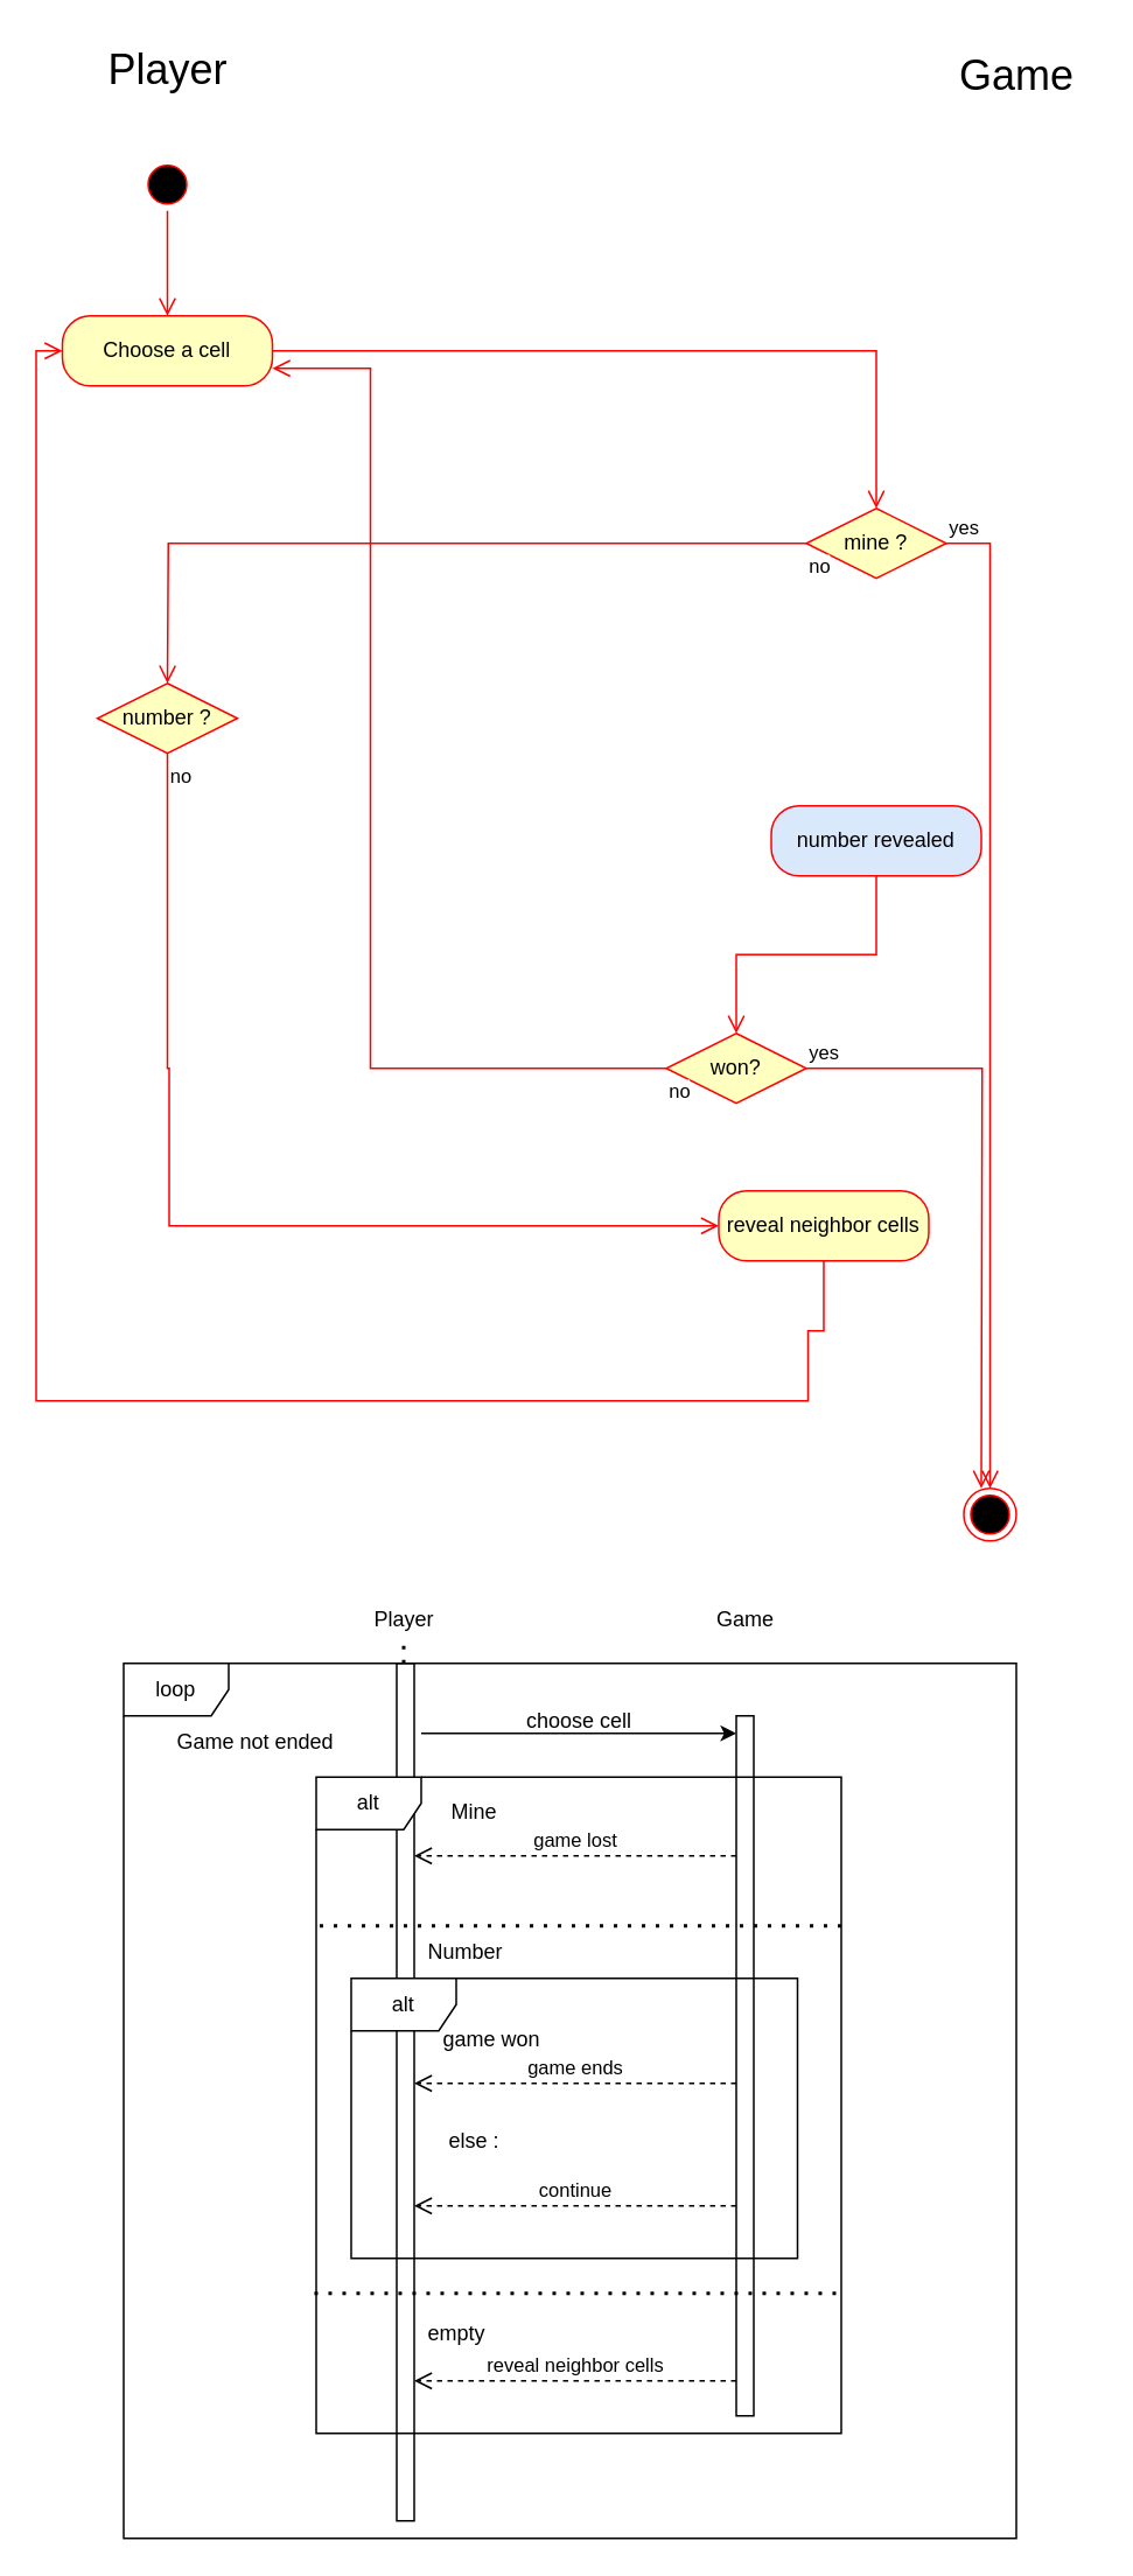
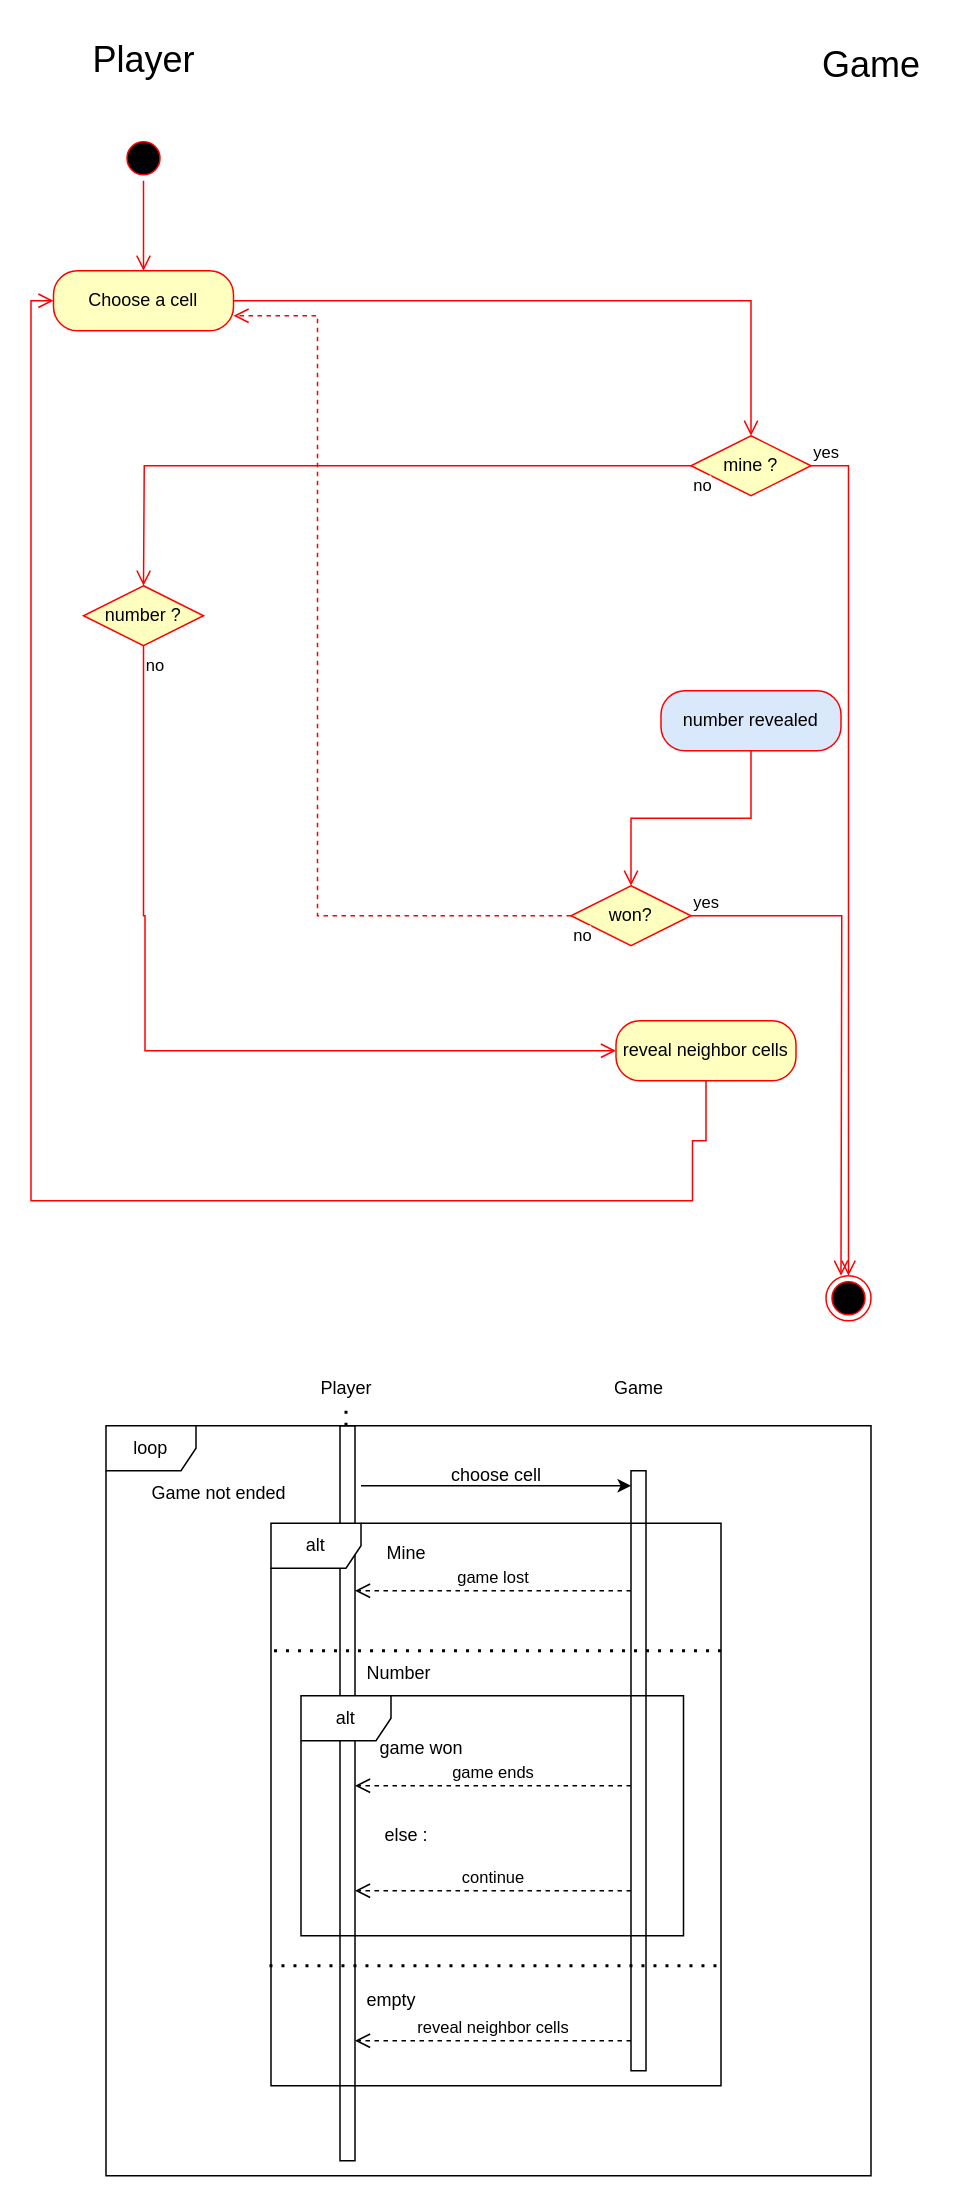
  <mxCell id="0" />
  <mxCell id="1" parent="0" />
  <mxCell id="2" value="" style="ellipse;html=1;shape=startState;fillColor=#000000;strokeColor=#ff0000;" vertex="1" parent="1"><mxGeometry x="80" y="90" width="30" height="30" as="geometry" /></mxCell>
  <mxCell id="3" value="" style="edgeStyle=orthogonalEdgeStyle;html=1;verticalAlign=bottom;endArrow=open;endSize=8;strokeColor=#ff0000;rounded=0;" edge="1" source="2" parent="1"><mxGeometry relative="1" as="geometry"><mxPoint x="95" y="180" as="targetPoint" /></mxGeometry></mxCell>
  <mxCell id="4" value="&lt;font style=&quot;font-size: 24px;&quot;&gt;Player&lt;/font&gt;" style="text;html=1;align=center;verticalAlign=middle;resizable=0;points=[];autosize=1;strokeColor=none;fillColor=none;" vertex="1" parent="1"><mxGeometry x="50" y="20" width="90" height="40" as="geometry" /></mxCell>
  <mxCell id="5" value="&lt;font style=&quot;font-size: 24px;&quot;&gt;Game&lt;/font&gt;" style="text;html=1;align=center;verticalAlign=middle;resizable=0;points=[];autosize=1;strokeColor=none;fillColor=none;" vertex="1" parent="1"><mxGeometry x="535" y="23" width="90" height="40" as="geometry" /></mxCell>
  <mxCell id="6" value="Choose a cell" style="rounded=1;whiteSpace=wrap;html=1;arcSize=40;fontColor=#000000;fillColor=#ffffc0;strokeColor=#ff0000;" vertex="1" parent="1"><mxGeometry x="35" y="180" width="120" height="40" as="geometry" /></mxCell>
  <mxCell id="7" value="" style="edgeStyle=orthogonalEdgeStyle;html=1;verticalAlign=bottom;endArrow=open;endSize=8;strokeColor=#ff0000;rounded=0;" edge="1" source="6" parent="1" target="8"><mxGeometry relative="1" as="geometry"><mxPoint x="95" y="280" as="targetPoint" /></mxGeometry></mxCell>
  <mxCell id="8" value="mine ?" style="rhombus;whiteSpace=wrap;html=1;fontColor=#000000;fillColor=#ffffc0;strokeColor=#ff0000;" vertex="1" parent="1"><mxGeometry x="460" y="290" width="80" height="40" as="geometry" /></mxCell>
  <mxCell id="9" value="yes" style="edgeStyle=orthogonalEdgeStyle;html=1;align=left;verticalAlign=bottom;endArrow=open;endSize=8;strokeColor=#ff0000;rounded=0;entryX=0.5;entryY=0;entryDx=0;entryDy=0;" edge="1" source="8" parent="1" target="20"><mxGeometry x="-1" relative="1" as="geometry"><mxPoint x="580" y="850" as="targetPoint" /></mxGeometry></mxCell>
  <mxCell id="10" value="no" style="edgeStyle=orthogonalEdgeStyle;html=1;align=left;verticalAlign=top;endArrow=open;endSize=8;strokeColor=#ff0000;rounded=0;" edge="1" source="8" parent="1"><mxGeometry x="-1" relative="1" as="geometry"><mxPoint x="95" y="390" as="targetPoint" /></mxGeometry></mxCell>
  <mxCell id="11" value="number ?" style="rhombus;whiteSpace=wrap;html=1;fontColor=#000000;fillColor=#ffffc0;strokeColor=#ff0000;" vertex="1" parent="1"><mxGeometry x="55" y="390" width="80" height="40" as="geometry" /></mxCell>
  <mxCell id="12" value="no" style="edgeStyle=orthogonalEdgeStyle;html=1;align=left;verticalAlign=top;endArrow=open;endSize=8;strokeColor=#ff0000;rounded=0;" edge="1" source="11" parent="1"><mxGeometry x="-1" relative="1" as="geometry"><mxPoint x="410" y="700" as="targetPoint" /><Array as="points"><mxPoint x="95" y="610" /><mxPoint x="96" y="610" /></Array></mxGeometry></mxCell>
  <mxCell id="13" value="number revealed" style="rounded=1;whiteSpace=wrap;html=1;arcSize=40;fontColor=#000000;fillColor=#dae8fc;strokeColor=#ff0000;" vertex="1" parent="1"><mxGeometry x="440" y="460" width="120" height="40" as="geometry" /></mxCell>
  <mxCell id="14" value="" style="edgeStyle=orthogonalEdgeStyle;html=1;verticalAlign=bottom;endArrow=open;endSize=8;strokeColor=#ff0000;rounded=0;entryX=0.5;entryY=0;entryDx=0;entryDy=0;" edge="1" source="13" parent="1" target="15"><mxGeometry relative="1" as="geometry"><mxPoint x="500" y="570" as="targetPoint" /></mxGeometry></mxCell>
  <mxCell id="15" value="won?" style="rhombus;whiteSpace=wrap;html=1;fontColor=#000000;fillColor=#ffffc0;strokeColor=#ff0000;" vertex="1" parent="1"><mxGeometry x="380" y="590" width="80" height="40" as="geometry" /></mxCell>
  <mxCell id="16" value="yes" style="edgeStyle=orthogonalEdgeStyle;html=1;align=left;verticalAlign=bottom;endArrow=open;endSize=8;strokeColor=#ff0000;rounded=0;" edge="1" source="15" parent="1"><mxGeometry x="-1" relative="1" as="geometry"><mxPoint x="560" y="850" as="targetPoint" /></mxGeometry></mxCell>
- <mxCell id="17" value="no" style="edgeStyle=orthogonalEdgeStyle;html=1;align=left;verticalAlign=top;endArrow=open;endSize=8;strokeColor=#ff0000;rounded=0;entryX=1;entryY=0.75;entryDx=0;entryDy=0;" edge="1" source="15" parent="1" target="6"><mxGeometry x="-1" relative="1" as="geometry"><mxPoint x="210" y="220" as="targetPoint" /><Array as="points"><mxPoint x="211" y="610" /><mxPoint x="211" y="210" /></Array></mxGeometry></mxCell>
+ <mxCell id="17" value="no" style="edgeStyle=orthogonalEdgeStyle;html=1;align=left;verticalAlign=top;endArrow=open;endSize=8;strokeColor=#ff0000;rounded=0;entryX=1;entryY=0.75;entryDx=0;entryDy=0;dashed=1;" edge="1" source="15" parent="1" target="6"><mxGeometry x="-1" relative="1" as="geometry"><mxPoint x="210" y="220" as="targetPoint" /><Array as="points"><mxPoint x="211" y="610" /><mxPoint x="211" y="210" /></Array></mxGeometry></mxCell>
  <mxCell id="18" value="reveal neighbor cells" style="rounded=1;whiteSpace=wrap;html=1;arcSize=40;fontColor=#000000;fillColor=#ffffc0;strokeColor=#ff0000;" vertex="1" parent="1"><mxGeometry x="410" y="680" width="120" height="40" as="geometry" /></mxCell>
  <mxCell id="19" value="" style="edgeStyle=orthogonalEdgeStyle;html=1;verticalAlign=bottom;endArrow=open;endSize=8;strokeColor=#ff0000;rounded=0;entryX=0;entryY=0.5;entryDx=0;entryDy=0;" edge="1" source="18" parent="1" target="6"><mxGeometry relative="1" as="geometry"><mxPoint x="10" y="350" as="targetPoint" /><Array as="points"><mxPoint x="470" y="760" /><mxPoint x="461" y="760" /><mxPoint x="461" y="800" /><mxPoint x="20" y="800" /><mxPoint x="20" y="200" /></Array></mxGeometry></mxCell>
  <mxCell id="20" value="" style="ellipse;html=1;shape=endState;fillColor=#000000;strokeColor=#ff0000;" vertex="1" parent="1"><mxGeometry x="550" y="850" width="30" height="30" as="geometry" /></mxCell>
  <mxCell id="21" value="" style="endArrow=none;dashed=1;html=1;dashPattern=1 3;strokeWidth=2;rounded=0;" edge="1" parent="1" source="24"><mxGeometry width="50" height="50" relative="1" as="geometry"><mxPoint x="230" y="1300" as="sourcePoint" /><mxPoint x="230" y="940" as="targetPoint" /></mxGeometry></mxCell>
  <mxCell id="22" value="Player" style="text;html=1;align=center;verticalAlign=middle;resizable=0;points=[];autosize=1;strokeColor=none;fillColor=none;" vertex="1" parent="1"><mxGeometry x="200" y="910" width="60" height="30" as="geometry" /></mxCell>
  <mxCell id="23" value="" style="endArrow=none;dashed=1;html=1;dashPattern=1 3;strokeWidth=2;rounded=0;" edge="1" parent="1" target="24"><mxGeometry width="50" height="50" relative="1" as="geometry"><mxPoint x="230" y="1300" as="sourcePoint" /><mxPoint x="230" y="940" as="targetPoint" /></mxGeometry></mxCell>
  <mxCell id="24" value="" style="html=1;points=[[0,0,0,0,5],[0,1,0,0,-5],[1,0,0,0,5],[1,1,0,0,-5]];perimeter=orthogonalPerimeter;outlineConnect=0;targetShapes=umlLifeline;portConstraint=eastwest;newEdgeStyle={&quot;curved&quot;:0,&quot;rounded&quot;:0};" vertex="1" parent="1"><mxGeometry x="226" y="950" width="10" height="490" as="geometry" /></mxCell>
  <mxCell id="25" value="" style="html=1;points=[[0,0,0,0,5],[0,1,0,0,-5],[1,0,0,0,5],[1,1,0,0,-5]];perimeter=orthogonalPerimeter;outlineConnect=0;targetShapes=umlLifeline;portConstraint=eastwest;newEdgeStyle={&quot;curved&quot;:0,&quot;rounded&quot;:0};" vertex="1" parent="1"><mxGeometry x="420" y="980" width="10" height="400" as="geometry" /></mxCell>
  <mxCell id="26" value="Game" style="text;html=1;align=center;verticalAlign=middle;resizable=0;points=[];autosize=1;strokeColor=none;fillColor=none;" vertex="1" parent="1"><mxGeometry x="395" y="910" width="60" height="30" as="geometry" /></mxCell>
  <mxCell id="27" value="" style="endArrow=classic;html=1;rounded=0;" edge="1" parent="1" target="25"><mxGeometry width="50" height="50" relative="1" as="geometry"><mxPoint x="240" y="990" as="sourcePoint" /><mxPoint x="290" y="940" as="targetPoint" /></mxGeometry></mxCell>
  <mxCell id="28" value="alt" style="shape=umlFrame;whiteSpace=wrap;html=1;pointerEvents=0;" vertex="1" parent="1"><mxGeometry x="180" y="1015" width="300" height="375" as="geometry" /></mxCell>
  <mxCell id="29" value="choose cell" style="text;html=1;align=center;verticalAlign=middle;resizable=0;points=[];autosize=1;strokeColor=none;fillColor=none;" vertex="1" parent="1"><mxGeometry x="290" y="968" width="80" height="30" as="geometry" /></mxCell>
  <mxCell id="30" value="Mine" style="text;html=1;align=center;verticalAlign=middle;resizable=0;points=[];autosize=1;strokeColor=none;fillColor=none;" vertex="1" parent="1"><mxGeometry x="245" y="1020" width="50" height="30" as="geometry" /></mxCell>
  <mxCell id="31" value="game lost" style="html=1;verticalAlign=bottom;endArrow=open;dashed=1;endSize=8;curved=0;rounded=0;" edge="1" parent="1" target="24"><mxGeometry relative="1" as="geometry"><mxPoint x="420" y="1060" as="sourcePoint" /><mxPoint x="340" y="1060" as="targetPoint" /></mxGeometry></mxCell>
  <mxCell id="32" value="" style="endArrow=none;dashed=1;html=1;dashPattern=1 3;strokeWidth=2;rounded=0;entryX=1.016;entryY=0.46;entryDx=0;entryDy=0;entryPerimeter=0;" edge="1" parent="1"><mxGeometry width="50" height="50" relative="1" as="geometry"><mxPoint x="182" y="1100" as="sourcePoint" /><mxPoint x="484.05" y="1100" as="targetPoint" /></mxGeometry></mxCell>
  <mxCell id="33" value="Number" style="text;html=1;align=center;verticalAlign=middle;resizable=0;points=[];autosize=1;strokeColor=none;fillColor=none;" vertex="1" parent="1"><mxGeometry x="230" y="1100" width="70" height="30" as="geometry" /></mxCell>
  <mxCell id="34" value="alt" style="shape=umlFrame;whiteSpace=wrap;html=1;pointerEvents=0;" vertex="1" parent="1"><mxGeometry x="200" y="1130" width="255" height="160" as="geometry" /></mxCell>
  <mxCell id="35" value="game won" style="text;html=1;align=center;verticalAlign=middle;resizable=0;points=[];autosize=1;strokeColor=none;fillColor=none;" vertex="1" parent="1"><mxGeometry x="240" y="1150" width="80" height="30" as="geometry" /></mxCell>
  <mxCell id="36" value="game ends" style="html=1;verticalAlign=bottom;endArrow=open;dashed=1;endSize=8;curved=0;rounded=0;" edge="1" parent="1" target="24"><mxGeometry relative="1" as="geometry"><mxPoint x="420" y="1190" as="sourcePoint" /><mxPoint x="340" y="1190" as="targetPoint" /></mxGeometry></mxCell>
  <mxCell id="37" value="else :" style="text;html=1;align=center;verticalAlign=middle;resizable=0;points=[];autosize=1;strokeColor=none;fillColor=none;" vertex="1" parent="1"><mxGeometry x="245" y="1208" width="50" height="30" as="geometry" /></mxCell>
  <mxCell id="38" value="continue" style="html=1;verticalAlign=bottom;endArrow=open;dashed=1;endSize=8;curved=0;rounded=0;" edge="1" parent="1" target="24"><mxGeometry relative="1" as="geometry"><mxPoint x="420" y="1260" as="sourcePoint" /><mxPoint x="340" y="1260" as="targetPoint" /></mxGeometry></mxCell>
  <mxCell id="39" value="empty" style="text;html=1;align=center;verticalAlign=middle;resizable=0;points=[];autosize=1;strokeColor=none;fillColor=none;" vertex="1" parent="1"><mxGeometry x="230" y="1318" width="60" height="30" as="geometry" /></mxCell>
  <mxCell id="40" value="" style="endArrow=none;dashed=1;html=1;dashPattern=1 3;strokeWidth=2;rounded=0;entryX=1.016;entryY=0.46;entryDx=0;entryDy=0;entryPerimeter=0;" edge="1" parent="1"><mxGeometry width="50" height="50" relative="1" as="geometry"><mxPoint x="178.98" y="1310" as="sourcePoint" /><mxPoint x="481.03" y="1310" as="targetPoint" /></mxGeometry></mxCell>
  <mxCell id="41" value="reveal neighbor cells" style="html=1;verticalAlign=bottom;endArrow=open;dashed=1;endSize=8;curved=0;rounded=0;" edge="1" parent="1" target="24"><mxGeometry relative="1" as="geometry"><mxPoint x="420" y="1360" as="sourcePoint" /><mxPoint x="340" y="1360" as="targetPoint" /></mxGeometry></mxCell>
  <mxCell id="42" value="loop" style="shape=umlFrame;whiteSpace=wrap;html=1;pointerEvents=0;" vertex="1" parent="1"><mxGeometry x="70" y="950" width="510" height="500" as="geometry" /></mxCell>
  <mxCell id="43" value="Game not ended" style="text;html=1;align=center;verticalAlign=middle;resizable=0;points=[];autosize=1;strokeColor=none;fillColor=none;" vertex="1" parent="1"><mxGeometry x="90" y="980" width="110" height="30" as="geometry" /></mxCell>
